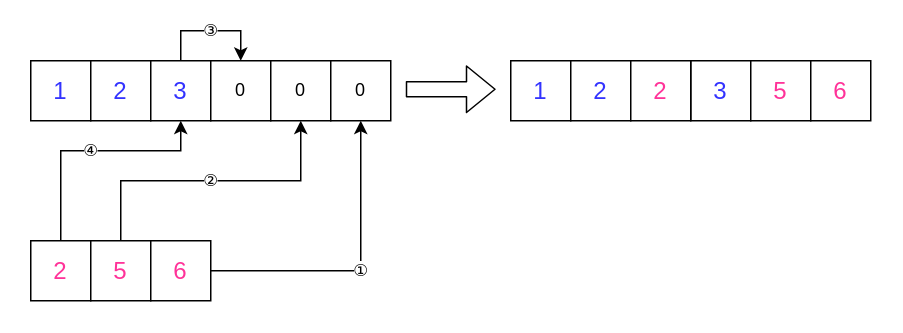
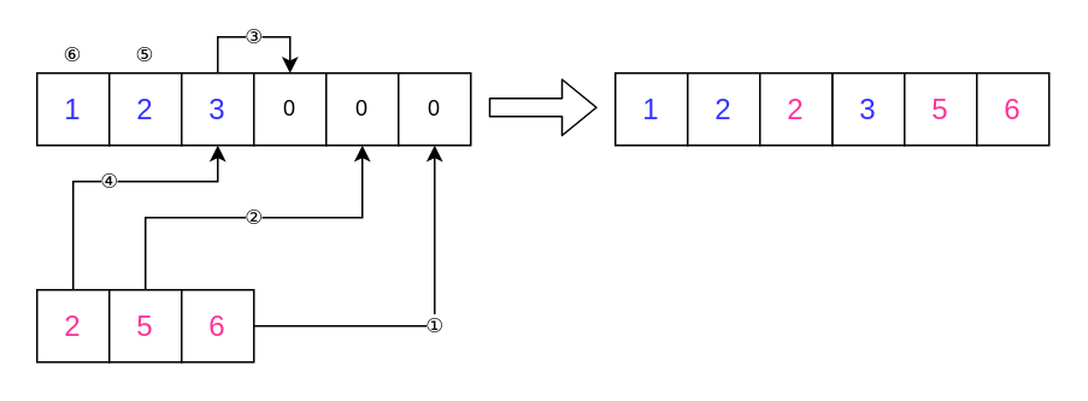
  <mxCell id="0" />
  <mxCell id="1" parent="0" />
  <mxCell id="2" value="1" style="whiteSpace=wrap;html=1;aspect=fixed;fontColor=#3333FF;fontSize=16;" vertex="1" parent="1"><mxGeometry x="20" y="40" width="40" height="40" as="geometry" /></mxCell>
  <mxCell id="3" value="2" style="whiteSpace=wrap;html=1;aspect=fixed;fontColor=#3333FF;fontSize=16;" vertex="1" parent="1"><mxGeometry x="60" y="40" width="40" height="40" as="geometry" /></mxCell>
  <mxCell id="4" value="③" style="edgeStyle=orthogonalEdgeStyle;rounded=0;orthogonalLoop=1;jettySize=auto;html=1;exitX=0.5;exitY=0;exitDx=0;exitDy=0;entryX=0.5;entryY=0;entryDx=0;entryDy=0;" edge="1" parent="1" source="5" target="6"><mxGeometry relative="1" as="geometry" /></mxCell>
  <mxCell id="5" value="3" style="whiteSpace=wrap;html=1;aspect=fixed;fontColor=#3333FF;fontSize=16;" vertex="1" parent="1"><mxGeometry x="100" y="40" width="40" height="40" as="geometry" /></mxCell>
  <mxCell id="6" value="0" style="whiteSpace=wrap;html=1;aspect=fixed;" vertex="1" parent="1"><mxGeometry x="140" y="40" width="40" height="40" as="geometry" /></mxCell>
  <mxCell id="7" value="0" style="whiteSpace=wrap;html=1;aspect=fixed;" vertex="1" parent="1"><mxGeometry x="180" y="40" width="40" height="40" as="geometry" /></mxCell>
  <mxCell id="8" value="0" style="whiteSpace=wrap;html=1;aspect=fixed;" vertex="1" parent="1"><mxGeometry x="220" y="40" width="40" height="40" as="geometry" /></mxCell>
  <mxCell id="9" value="④" style="edgeStyle=orthogonalEdgeStyle;rounded=0;orthogonalLoop=1;jettySize=auto;html=1;exitX=0.5;exitY=0;exitDx=0;exitDy=0;entryX=0.5;entryY=1;entryDx=0;entryDy=0;" edge="1" parent="1" source="10" target="5"><mxGeometry relative="1" as="geometry"><Array as="points"><mxPoint x="40" y="100" /><mxPoint x="120" y="100" /></Array></mxGeometry></mxCell>
  <mxCell id="10" value="2" style="whiteSpace=wrap;html=1;aspect=fixed;fontSize=16;fontColor=#FF3399;" vertex="1" parent="1"><mxGeometry x="20" y="160" width="40" height="40" as="geometry" /></mxCell>
  <mxCell id="11" value="②" style="edgeStyle=orthogonalEdgeStyle;rounded=0;orthogonalLoop=1;jettySize=auto;html=1;exitX=0.5;exitY=0;exitDx=0;exitDy=0;entryX=0.5;entryY=1;entryDx=0;entryDy=0;" edge="1" parent="1" source="12" target="7"><mxGeometry relative="1" as="geometry" /></mxCell>
  <mxCell id="12" value="5" style="whiteSpace=wrap;html=1;aspect=fixed;fontSize=16;fontColor=#FF3399;" vertex="1" parent="1"><mxGeometry x="60" y="160" width="40" height="40" as="geometry" /></mxCell>
  <mxCell id="13" value="①" style="edgeStyle=orthogonalEdgeStyle;rounded=0;orthogonalLoop=1;jettySize=auto;html=1;exitX=1;exitY=0.5;exitDx=0;exitDy=0;entryX=0.5;entryY=1;entryDx=0;entryDy=0;" edge="1" parent="1" source="14" target="8"><mxGeometry relative="1" as="geometry" /></mxCell>
  <mxCell id="14" value="6" style="whiteSpace=wrap;html=1;aspect=fixed;fontSize=16;fontColor=#FF3399;" vertex="1" parent="1"><mxGeometry x="100" y="160" width="40" height="40" as="geometry" /></mxCell>
+ <mxCell id="15" value="⑤" style="text;html=1;strokeColor=none;fillColor=none;align=center;verticalAlign=middle;whiteSpace=wrap;rounded=0;fontSize=11;fontColor=#000000;" vertex="1" parent="1"><mxGeometry x="60" y="20" width="40" height="20" as="geometry" /></mxCell>
+ <mxCell id="16" value="⑥" style="text;html=1;strokeColor=none;fillColor=none;align=center;verticalAlign=middle;whiteSpace=wrap;rounded=0;fontSize=11;fontColor=#000000;" vertex="1" parent="1"><mxGeometry x="20" y="20" width="40" height="20" as="geometry" /></mxCell>
  <mxCell id="17" value="1" style="whiteSpace=wrap;html=1;aspect=fixed;fontColor=#3333FF;fontSize=16;" vertex="1" parent="1"><mxGeometry x="340" y="40" width="40" height="40" as="geometry" /></mxCell>
  <mxCell id="18" value="2" style="whiteSpace=wrap;html=1;aspect=fixed;fontColor=#3333FF;fontSize=16;" vertex="1" parent="1"><mxGeometry x="380" y="40" width="40" height="40" as="geometry" /></mxCell>
  <mxCell id="19" value="3" style="whiteSpace=wrap;html=1;aspect=fixed;fontColor=#3333FF;fontSize=16;" vertex="1" parent="1"><mxGeometry x="460" y="40" width="40" height="40" as="geometry" /></mxCell>
  <mxCell id="20" value="2" style="whiteSpace=wrap;html=1;aspect=fixed;fontSize=16;fontColor=#FF3399;" vertex="1" parent="1"><mxGeometry x="420" y="40" width="40" height="40" as="geometry" /></mxCell>
  <mxCell id="21" value="5" style="whiteSpace=wrap;html=1;aspect=fixed;fontSize=16;fontColor=#FF3399;" vertex="1" parent="1"><mxGeometry x="500" y="40" width="40" height="40" as="geometry" /></mxCell>
  <mxCell id="22" value="6" style="whiteSpace=wrap;html=1;aspect=fixed;fontSize=16;fontColor=#FF3399;" vertex="1" parent="1"><mxGeometry x="540" y="40" width="40" height="40" as="geometry" /></mxCell>
  <mxCell id="23" value="" style="shape=flexArrow;endArrow=classic;html=1;fontSize=11;fontColor=#000000;" edge="1" parent="1"><mxGeometry width="50" height="50" relative="1" as="geometry"><mxPoint x="270" y="59" as="sourcePoint" /><mxPoint x="330" y="59" as="targetPoint" /></mxGeometry></mxCell>
